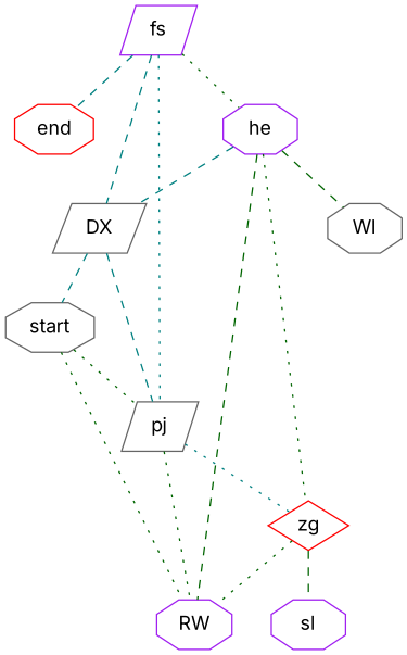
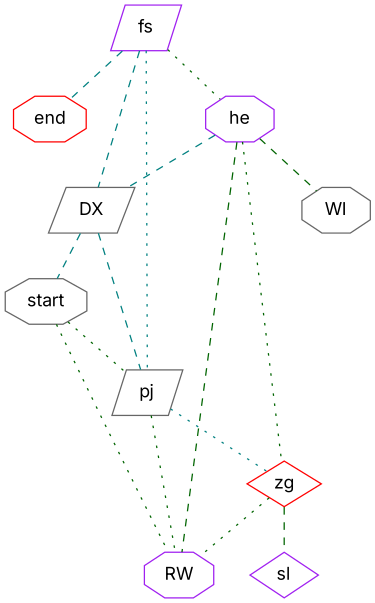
  strict graph {
    fontname=Inter
    node [color=purple fontname=Inter shape=octagon]
    edge [color=darkgreen fontname=Inter style=dashed]
    fs [shape=parallelogram]
    end [color=red]
    he
    DX [color=gray40 shape=parallelogram]
    pj [color=gray40 shape=parallelogram]
    zg [color=red shape=diamond]
    RW
    WI [color=gray40]
    start [color=gray40]
-   sl
+   sl [shape=diamond]
    fs -- end [color=teal]
    fs -- he [style=dotted]
    fs -- DX [color=teal]
    fs -- pj [color=teal style=dotted]
    he -- DX [color=teal]
    he -- zg [style=dotted]
    he -- RW
    he -- WI
    DX -- pj [color=teal]
    DX -- start [color=teal]
    pj -- zg [color=teal style=dotted]
    pj -- RW [style=dotted]
    zg -- RW [style=dotted]
    zg -- sl
    start -- pj [style=dotted]
    start -- RW [style=dotted]
  }
